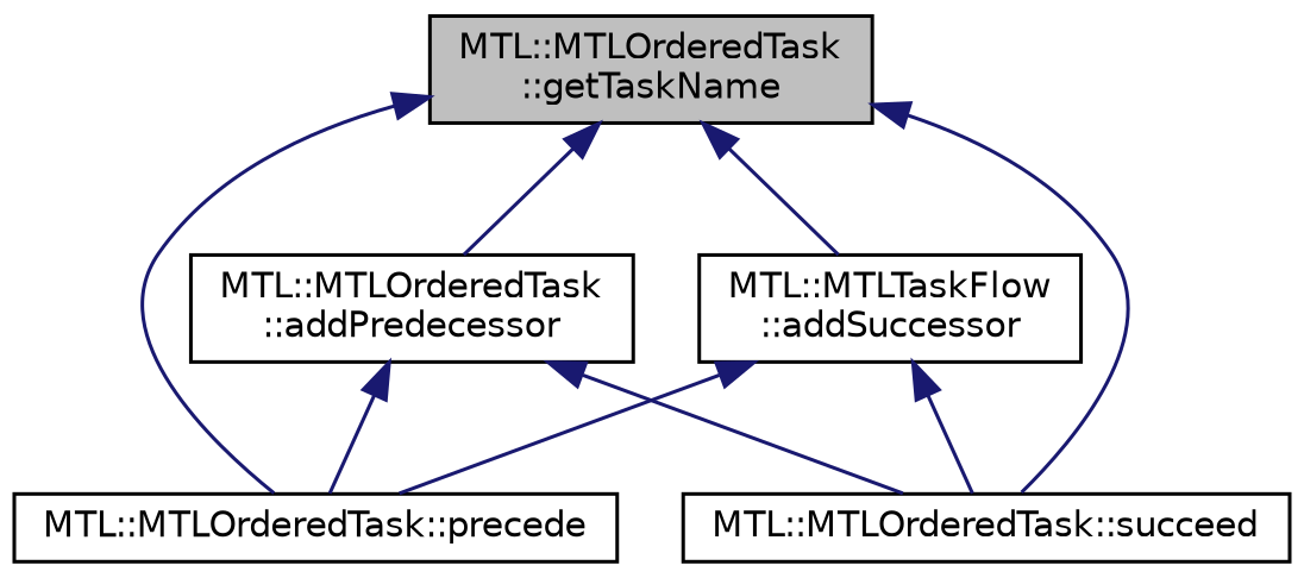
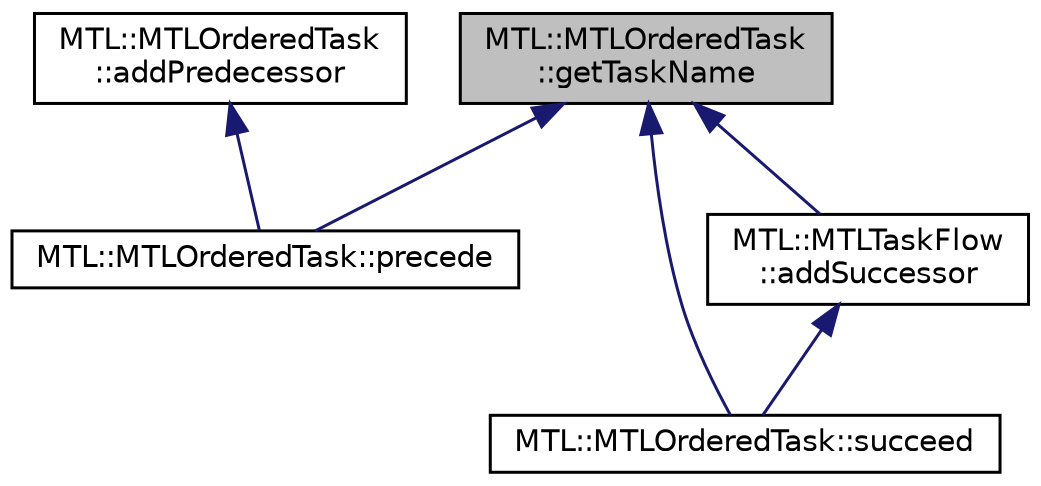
  digraph {
    rankdir=TB
    node [color=black fillcolor=white fontname=Helvetica fontsize=10 shape=record style=filled]
    edge [color=midnightblue dir=back fontname=Helvetica fontsize=10 labelfontname=Helvetica labelfontsize=10 style=solid]
    n1 [fillcolor=grey75 fontcolor=black height=0.2 label="MTL::MTLOrderedTask\l::getTaskName" width=0.4]
    n2 [height=0.2 label="MTL::MTLOrderedTask\l::addPredecessor" width=0.4]
    n3 [height=0.2 label="MTL::MTLOrderedTask::precede" width=0.4]
    n4 [height=0.2 label="MTL::MTLOrderedTask::succeed" width=0.4]
    n5 [height=0.2 label="MTL::MTLTaskFlow\l::addSuccessor" width=0.4]
-   n1 -> n2
    n1 -> n3
    n1 -> n4
    n1 -> n5
    n2 -> n3
-   n2 -> n4
-   n5 -> n3
    n5 -> n4
  }
